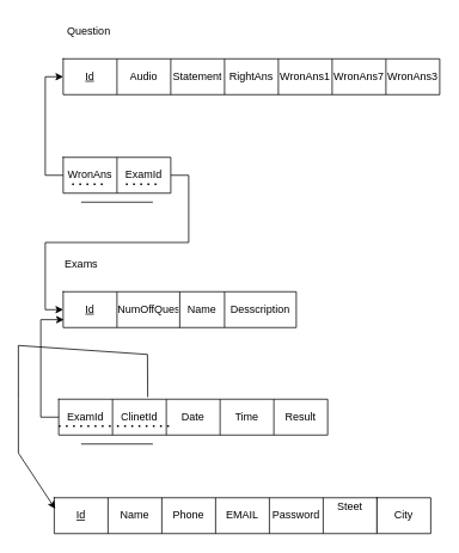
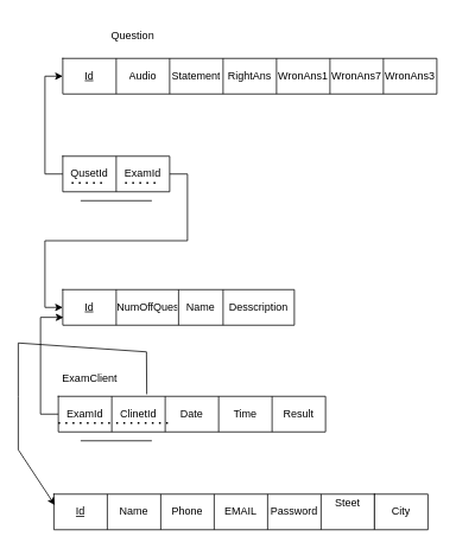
  <mxCell id="0" />
  <mxCell id="1" parent="0" />
  <mxCell id="2" value="" style="shape=table;startSize=0;container=1;collapsible=0;childLayout=tableLayout;" vertex="1" parent="1"><mxGeometry x="70" y="65" width="420" height="40" as="geometry" /></mxCell>
  <mxCell id="3" value="" style="shape=tableRow;horizontal=0;startSize=0;swimlaneHead=0;swimlaneBody=0;strokeColor=inherit;top=0;left=0;bottom=0;right=0;collapsible=0;dropTarget=0;fillColor=none;points=[[0,0.5],[1,0.5]];portConstraint=eastwest;" vertex="1" parent="2"><mxGeometry width="420" height="40" as="geometry" /></mxCell>
  <mxCell id="4" value="&lt;u&gt;Id&lt;/u&gt;" style="shape=partialRectangle;html=1;whiteSpace=wrap;connectable=0;strokeColor=inherit;overflow=hidden;fillColor=none;top=0;left=0;bottom=0;right=0;pointerEvents=1;" vertex="1" parent="3"><mxGeometry width="60" height="40" as="geometry"><mxRectangle width="60" height="40" as="alternateBounds" /></mxGeometry></mxCell>
  <mxCell id="5" value="Audio" style="shape=partialRectangle;html=1;whiteSpace=wrap;connectable=0;strokeColor=inherit;overflow=hidden;fillColor=none;top=0;left=0;bottom=0;right=0;pointerEvents=1;" vertex="1" parent="3"><mxGeometry x="60" width="60" height="40" as="geometry"><mxRectangle width="60" height="40" as="alternateBounds" /></mxGeometry></mxCell>
  <mxCell id="6" value="Statement" style="shape=partialRectangle;html=1;whiteSpace=wrap;connectable=0;strokeColor=inherit;overflow=hidden;fillColor=none;top=0;left=0;bottom=0;right=0;pointerEvents=1;" vertex="1" parent="3"><mxGeometry x="120" width="60" height="40" as="geometry"><mxRectangle width="60" height="40" as="alternateBounds" /></mxGeometry></mxCell>
  <mxCell id="7" value="RightAns" style="shape=partialRectangle;html=1;whiteSpace=wrap;connectable=0;strokeColor=inherit;overflow=hidden;fillColor=none;top=0;left=0;bottom=0;right=0;pointerEvents=1;" vertex="1" parent="3"><mxGeometry x="180" width="60" height="40" as="geometry"><mxRectangle width="60" height="40" as="alternateBounds" /></mxGeometry></mxCell>
  <mxCell id="8" value="WronAns1" style="shape=partialRectangle;html=1;whiteSpace=wrap;connectable=0;strokeColor=inherit;overflow=hidden;fillColor=none;top=0;left=0;bottom=0;right=0;pointerEvents=1;" vertex="1" parent="3"><mxGeometry x="240" width="60" height="40" as="geometry"><mxRectangle width="60" height="40" as="alternateBounds" /></mxGeometry></mxCell>
  <mxCell id="9" value="WronAns7" style="shape=partialRectangle;html=1;whiteSpace=wrap;connectable=0;strokeColor=inherit;overflow=hidden;fillColor=none;top=0;left=0;bottom=0;right=0;pointerEvents=1;" vertex="1" parent="3"><mxGeometry x="300" width="60" height="40" as="geometry"><mxRectangle width="60" height="40" as="alternateBounds" /></mxGeometry></mxCell>
  <mxCell id="10" value="WronAns3" style="shape=partialRectangle;html=1;whiteSpace=wrap;connectable=0;strokeColor=inherit;overflow=hidden;fillColor=none;top=0;left=0;bottom=0;right=0;pointerEvents=1;" vertex="1" parent="3"><mxGeometry x="360" width="60" height="40" as="geometry"><mxRectangle width="60" height="40" as="alternateBounds" /></mxGeometry></mxCell>
- <mxCell id="11" value="Question&amp;nbsp;" style="text;html=1;align=center;verticalAlign=middle;resizable=0;points=[];autosize=1;strokeColor=none;fillColor=none;" vertex="1" parent="1"><mxGeometry x="65" y="20" width="70" height="30" as="geometry" /></mxCell>
+ <mxCell id="11" value="Question&amp;nbsp;" style="text;html=1;align=center;verticalAlign=middle;resizable=0;points=[];autosize=1;strokeColor=none;fillColor=none;" vertex="1" parent="1"><mxGeometry x="115" y="25" width="70" height="30" as="geometry" /></mxCell>
  <mxCell id="12" value="" style="shape=table;startSize=0;container=1;collapsible=0;childLayout=tableLayout;" vertex="1" parent="1"><mxGeometry x="70" y="325" width="260" height="40" as="geometry" /></mxCell>
  <mxCell id="13" value="" style="shape=tableRow;horizontal=0;startSize=0;swimlaneHead=0;swimlaneBody=0;strokeColor=inherit;top=0;left=0;bottom=0;right=0;collapsible=0;dropTarget=0;fillColor=none;points=[[0,0.5],[1,0.5]];portConstraint=eastwest;" vertex="1" parent="12"><mxGeometry width="260" height="40" as="geometry" /></mxCell>
  <mxCell id="14" value="&lt;u&gt;Id&lt;/u&gt;" style="shape=partialRectangle;html=1;whiteSpace=wrap;connectable=0;strokeColor=inherit;overflow=hidden;fillColor=none;top=0;left=0;bottom=0;right=0;pointerEvents=1;" vertex="1" parent="13"><mxGeometry width="60" height="40" as="geometry"><mxRectangle width="60" height="40" as="alternateBounds" /></mxGeometry></mxCell>
  <mxCell id="15" value="NumOffQues" style="shape=partialRectangle;html=1;whiteSpace=wrap;connectable=0;strokeColor=inherit;overflow=hidden;fillColor=none;top=0;left=0;bottom=0;right=0;pointerEvents=1;" vertex="1" parent="13"><mxGeometry x="60" width="70" height="40" as="geometry"><mxRectangle width="70" height="40" as="alternateBounds" /></mxGeometry></mxCell>
  <mxCell id="16" value="Name" style="shape=partialRectangle;html=1;whiteSpace=wrap;connectable=0;strokeColor=inherit;overflow=hidden;fillColor=none;top=0;left=0;bottom=0;right=0;pointerEvents=1;" vertex="1" parent="13"><mxGeometry x="130" width="50" height="40" as="geometry"><mxRectangle width="50" height="40" as="alternateBounds" /></mxGeometry></mxCell>
  <mxCell id="17" value="Desscription" style="shape=partialRectangle;html=1;whiteSpace=wrap;connectable=0;strokeColor=inherit;overflow=hidden;fillColor=none;top=0;left=0;bottom=0;right=0;pointerEvents=1;" vertex="1" parent="13"><mxGeometry x="180" width="80" height="40" as="geometry"><mxRectangle width="80" height="40" as="alternateBounds" /></mxGeometry></mxCell>
- <mxCell id="18" value="Exams" style="text;html=1;align=center;verticalAlign=middle;resizable=0;points=[];autosize=1;strokeColor=none;fillColor=none;" vertex="1" parent="1"><mxGeometry x="60" y="280" width="60" height="30" as="geometry" /></mxCell>
  <mxCell id="19" value="" style="shape=table;startSize=0;container=1;collapsible=0;childLayout=tableLayout;" vertex="1" parent="1"><mxGeometry x="60" y="555" width="360" height="40" as="geometry" /></mxCell>
  <mxCell id="20" value="" style="shape=tableRow;horizontal=0;startSize=0;swimlaneHead=0;swimlaneBody=0;strokeColor=inherit;top=0;left=0;bottom=0;right=0;collapsible=0;dropTarget=0;fillColor=none;points=[[0,0.5],[1,0.5]];portConstraint=eastwest;" vertex="1" parent="19"><mxGeometry width="360" height="40" as="geometry" /></mxCell>
  <mxCell id="21" value="&lt;u&gt;Id&lt;/u&gt;" style="shape=partialRectangle;html=1;whiteSpace=wrap;connectable=0;strokeColor=inherit;overflow=hidden;fillColor=none;top=0;left=0;bottom=0;right=0;pointerEvents=1;" vertex="1" parent="20"><mxGeometry width="60" height="40" as="geometry"><mxRectangle width="60" height="40" as="alternateBounds" /></mxGeometry></mxCell>
  <mxCell id="22" value="Name" style="shape=partialRectangle;html=1;whiteSpace=wrap;connectable=0;strokeColor=inherit;overflow=hidden;fillColor=none;top=0;left=0;bottom=0;right=0;pointerEvents=1;" vertex="1" parent="20"><mxGeometry x="60" width="60" height="40" as="geometry"><mxRectangle width="60" height="40" as="alternateBounds" /></mxGeometry></mxCell>
  <mxCell id="23" value="Phone" style="shape=partialRectangle;html=1;whiteSpace=wrap;connectable=0;strokeColor=inherit;overflow=hidden;fillColor=none;top=0;left=0;bottom=0;right=0;pointerEvents=1;" vertex="1" parent="20"><mxGeometry x="120" width="60" height="40" as="geometry"><mxRectangle width="60" height="40" as="alternateBounds" /></mxGeometry></mxCell>
  <mxCell id="24" value="EMAIL" style="shape=partialRectangle;html=1;whiteSpace=wrap;connectable=0;strokeColor=inherit;overflow=hidden;fillColor=none;top=0;left=0;bottom=0;right=0;pointerEvents=1;" vertex="1" parent="20"><mxGeometry x="180" width="60" height="40" as="geometry"><mxRectangle width="60" height="40" as="alternateBounds" /></mxGeometry></mxCell>
  <mxCell id="25" value="Password" style="shape=partialRectangle;html=1;whiteSpace=wrap;connectable=0;strokeColor=inherit;overflow=hidden;fillColor=none;top=0;left=0;bottom=0;right=0;pointerEvents=1;" vertex="1" parent="20"><mxGeometry x="240" width="60" height="40" as="geometry"><mxRectangle width="60" height="40" as="alternateBounds" /></mxGeometry></mxCell>
  <mxCell id="26" value="Steet&lt;table style=&quot;border-color: var(--border-color);&quot;&gt;&lt;tbody style=&quot;border-color: var(--border-color);&quot;&gt;&lt;tr style=&quot;border-color: var(--border-color);&quot;&gt;&lt;td style=&quot;border-color: var(--border-color);&quot;&gt;&lt;br style=&quot;border-color: var(--border-color);&quot;&gt;&lt;/td&gt;&lt;/tr&gt;&lt;/tbody&gt;&lt;/table&gt;" style="shape=partialRectangle;html=1;whiteSpace=wrap;connectable=0;strokeColor=inherit;overflow=hidden;fillColor=none;top=0;left=0;bottom=0;right=0;pointerEvents=1;" vertex="1" parent="20"><mxGeometry x="300" width="60" height="40" as="geometry"><mxRectangle width="60" height="40" as="alternateBounds" /></mxGeometry></mxCell>
  <mxCell id="27" value="" style="shape=table;startSize=0;container=1;collapsible=0;childLayout=tableLayout;" vertex="1" parent="1"><mxGeometry x="420" y="555" width="60" height="40" as="geometry" /></mxCell>
  <mxCell id="28" value="" style="shape=tableRow;horizontal=0;startSize=0;swimlaneHead=0;swimlaneBody=0;strokeColor=inherit;top=0;left=0;bottom=0;right=0;collapsible=0;dropTarget=0;fillColor=none;points=[[0,0.5],[1,0.5]];portConstraint=eastwest;" vertex="1" parent="27"><mxGeometry width="60" height="40" as="geometry" /></mxCell>
  <mxCell id="29" value="City" style="shape=partialRectangle;html=1;whiteSpace=wrap;connectable=0;strokeColor=inherit;overflow=hidden;fillColor=none;top=0;left=0;bottom=0;right=0;pointerEvents=1;" vertex="1" parent="28"><mxGeometry width="60" height="40" as="geometry"><mxRectangle width="60" height="40" as="alternateBounds" /></mxGeometry></mxCell>
  <mxCell id="30" value="" style="shape=table;startSize=0;container=1;collapsible=0;childLayout=tableLayout;" vertex="1" parent="1"><mxGeometry x="70" y="175" width="120" height="40" as="geometry" /></mxCell>
  <mxCell id="31" value="" style="shape=tableRow;horizontal=0;startSize=0;swimlaneHead=0;swimlaneBody=0;strokeColor=inherit;top=0;left=0;bottom=0;right=0;collapsible=0;dropTarget=0;fillColor=none;points=[[0,0.5],[1,0.5]];portConstraint=eastwest;" vertex="1" parent="30"><mxGeometry width="120" height="40" as="geometry" /></mxCell>
- <mxCell id="32" value="WronAns" style="shape=partialRectangle;html=1;whiteSpace=wrap;connectable=0;strokeColor=inherit;overflow=hidden;fillColor=none;top=0;left=0;bottom=0;right=0;pointerEvents=1;" vertex="1" parent="31"><mxGeometry width="60" height="40" as="geometry"><mxRectangle width="60" height="40" as="alternateBounds" /></mxGeometry></mxCell>
+ <mxCell id="32" value="QusetId" style="shape=partialRectangle;html=1;whiteSpace=wrap;connectable=0;strokeColor=inherit;overflow=hidden;fillColor=none;top=0;left=0;bottom=0;right=0;pointerEvents=1;" vertex="1" parent="31"><mxGeometry width="60" height="40" as="geometry"><mxRectangle width="60" height="40" as="alternateBounds" /></mxGeometry></mxCell>
  <mxCell id="33" value="ExamId" style="shape=partialRectangle;html=1;whiteSpace=wrap;connectable=0;strokeColor=inherit;overflow=hidden;fillColor=none;top=0;left=0;bottom=0;right=0;pointerEvents=1;" vertex="1" parent="31"><mxGeometry x="60" width="60" height="40" as="geometry"><mxRectangle width="60" height="40" as="alternateBounds" /></mxGeometry></mxCell>
  <mxCell id="34" value="" style="endArrow=none;dashed=1;html=1;dashPattern=1 3;strokeWidth=2;rounded=0;" edge="1" parent="1"><mxGeometry width="50" height="50" relative="1" as="geometry"><mxPoint x="80" y="205" as="sourcePoint" /><mxPoint x="120" y="205" as="targetPoint" /></mxGeometry></mxCell>
  <mxCell id="35" value="" style="endArrow=none;dashed=1;html=1;dashPattern=1 3;strokeWidth=2;rounded=0;" edge="1" parent="1"><mxGeometry width="50" height="50" relative="1" as="geometry"><mxPoint x="140" y="205" as="sourcePoint" /><mxPoint x="180" y="205" as="targetPoint" /></mxGeometry></mxCell>
  <mxCell id="36" value="" style="shape=table;startSize=0;container=1;collapsible=0;childLayout=tableLayout;" vertex="1" parent="1"><mxGeometry x="65" y="445" width="300" height="40" as="geometry" /></mxCell>
  <mxCell id="37" value="" style="shape=tableRow;horizontal=0;startSize=0;swimlaneHead=0;swimlaneBody=0;strokeColor=inherit;top=0;left=0;bottom=0;right=0;collapsible=0;dropTarget=0;fillColor=none;points=[[0,0.5],[1,0.5]];portConstraint=eastwest;" vertex="1" parent="36"><mxGeometry width="300" height="40" as="geometry" /></mxCell>
  <mxCell id="38" value="ExamId" style="shape=partialRectangle;html=1;whiteSpace=wrap;connectable=0;strokeColor=inherit;overflow=hidden;fillColor=none;top=0;left=0;bottom=0;right=0;pointerEvents=1;" vertex="1" parent="37"><mxGeometry width="60" height="40" as="geometry"><mxRectangle width="60" height="40" as="alternateBounds" /></mxGeometry></mxCell>
  <mxCell id="39" value="ClinetId" style="shape=partialRectangle;html=1;whiteSpace=wrap;connectable=0;strokeColor=inherit;overflow=hidden;fillColor=none;top=0;left=0;bottom=0;right=0;pointerEvents=1;" vertex="1" parent="37"><mxGeometry x="60" width="60" height="40" as="geometry"><mxRectangle width="60" height="40" as="alternateBounds" /></mxGeometry></mxCell>
  <mxCell id="40" value="Date" style="shape=partialRectangle;html=1;whiteSpace=wrap;connectable=0;strokeColor=inherit;overflow=hidden;fillColor=none;top=0;left=0;bottom=0;right=0;pointerEvents=1;" vertex="1" parent="37"><mxGeometry x="120" width="60" height="40" as="geometry"><mxRectangle width="60" height="40" as="alternateBounds" /></mxGeometry></mxCell>
  <mxCell id="41" value="Time" style="shape=partialRectangle;html=1;whiteSpace=wrap;connectable=0;strokeColor=inherit;overflow=hidden;fillColor=none;top=0;left=0;bottom=0;right=0;pointerEvents=1;" vertex="1" parent="37"><mxGeometry x="180" width="60" height="40" as="geometry"><mxRectangle width="60" height="40" as="alternateBounds" /></mxGeometry></mxCell>
  <mxCell id="42" value="Result" style="shape=partialRectangle;html=1;whiteSpace=wrap;connectable=0;strokeColor=inherit;overflow=hidden;fillColor=none;top=0;left=0;bottom=0;right=0;pointerEvents=1;" vertex="1" parent="37"><mxGeometry x="240" width="60" height="40" as="geometry"><mxRectangle width="60" height="40" as="alternateBounds" /></mxGeometry></mxCell>
+ <mxCell id="43" value="ExamClient" style="text;html=1;align=center;verticalAlign=middle;resizable=0;points=[];autosize=1;strokeColor=none;fillColor=none;" vertex="1" parent="1"><mxGeometry x="60" y="410" width="80" height="30" as="geometry" /></mxCell>
  <mxCell id="44" value="" style="endArrow=none;dashed=1;html=1;dashPattern=1 3;strokeWidth=2;rounded=0;" edge="1" parent="1"><mxGeometry width="50" height="50" relative="1" as="geometry"><mxPoint x="65" y="475" as="sourcePoint" /><mxPoint x="125" y="475" as="targetPoint" /></mxGeometry></mxCell>
  <mxCell id="45" value="" style="endArrow=none;dashed=1;html=1;dashPattern=1 3;strokeWidth=2;rounded=0;" edge="1" parent="1"><mxGeometry width="50" height="50" relative="1" as="geometry"><mxPoint x="130" y="475" as="sourcePoint" /><mxPoint x="190" y="475" as="targetPoint" /><Array as="points"><mxPoint x="140" y="475" /></Array></mxGeometry></mxCell>
  <mxCell id="46" style="edgeStyle=orthogonalEdgeStyle;rounded=0;orthogonalLoop=1;jettySize=auto;html=1;exitX=0;exitY=0.5;exitDx=0;exitDy=0;entryX=0;entryY=0.5;entryDx=0;entryDy=0;" edge="1" parent="1" source="31" target="3"><mxGeometry relative="1" as="geometry" /></mxCell>
  <mxCell id="47" style="edgeStyle=orthogonalEdgeStyle;rounded=0;orthogonalLoop=1;jettySize=auto;html=1;exitX=1;exitY=0.5;exitDx=0;exitDy=0;" edge="1" parent="1" source="31" target="13"><mxGeometry relative="1" as="geometry" /></mxCell>
  <mxCell id="48" style="edgeStyle=orthogonalEdgeStyle;rounded=0;orthogonalLoop=1;jettySize=auto;html=1;exitX=0;exitY=0.5;exitDx=0;exitDy=0;entryX=0.003;entryY=0.78;entryDx=0;entryDy=0;entryPerimeter=0;" edge="1" parent="1" source="37" target="13"><mxGeometry relative="1" as="geometry" /></mxCell>
  <mxCell id="49" value="" style="endArrow=classic;html=1;rounded=0;exitX=0.331;exitY=-0.06;exitDx=0;exitDy=0;exitPerimeter=0;entryX=0.003;entryY=0.31;entryDx=0;entryDy=0;entryPerimeter=0;" edge="1" parent="1" source="37" target="20"><mxGeometry width="50" height="50" relative="1" as="geometry"><mxPoint x="400" y="355" as="sourcePoint" /><mxPoint x="450" y="305" as="targetPoint" /><Array as="points"><mxPoint x="164" y="395" /><mxPoint x="20" y="385" /><mxPoint x="20" y="445" /><mxPoint x="20" y="505" /></Array></mxGeometry></mxCell>
  <mxCell id="50" value="" style="endArrow=none;html=1;rounded=0;" edge="1" parent="1"><mxGeometry width="50" height="50" relative="1" as="geometry"><mxPoint x="90" y="495" as="sourcePoint" /><mxPoint x="170" y="495" as="targetPoint" /></mxGeometry></mxCell>
  <mxCell id="51" value="" style="endArrow=none;html=1;rounded=0;" edge="1" parent="1"><mxGeometry width="50" height="50" relative="1" as="geometry"><mxPoint x="90" y="225" as="sourcePoint" /><mxPoint x="170" y="225" as="targetPoint" /></mxGeometry></mxCell>
